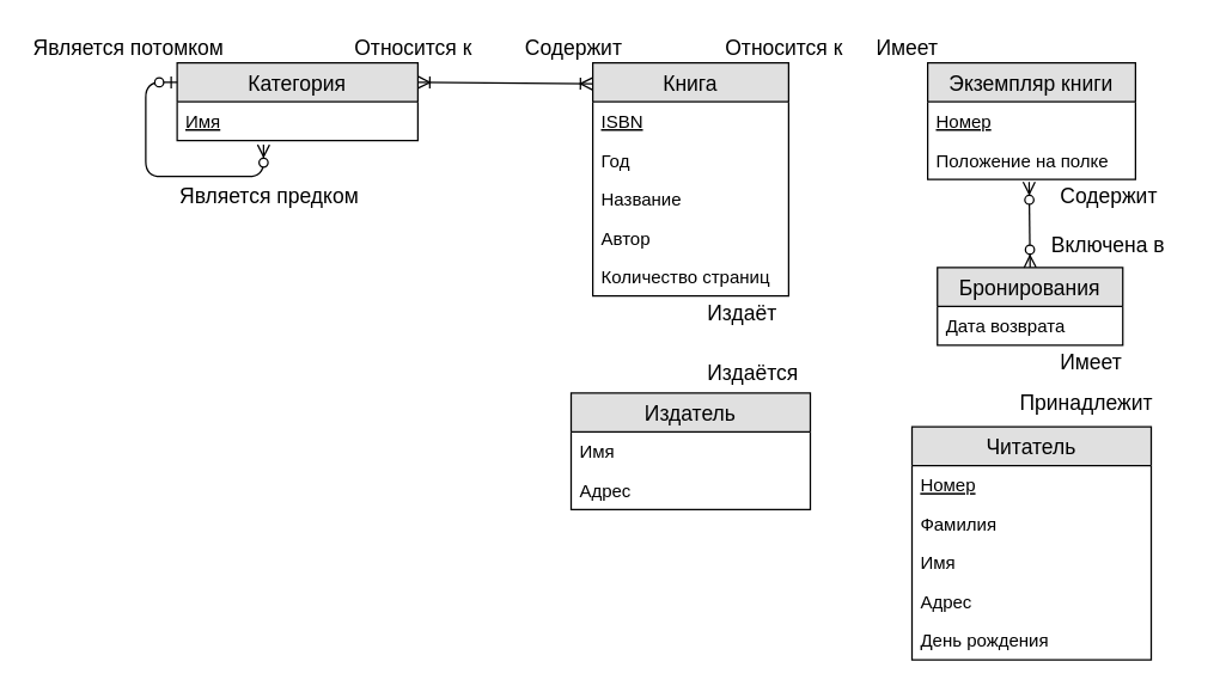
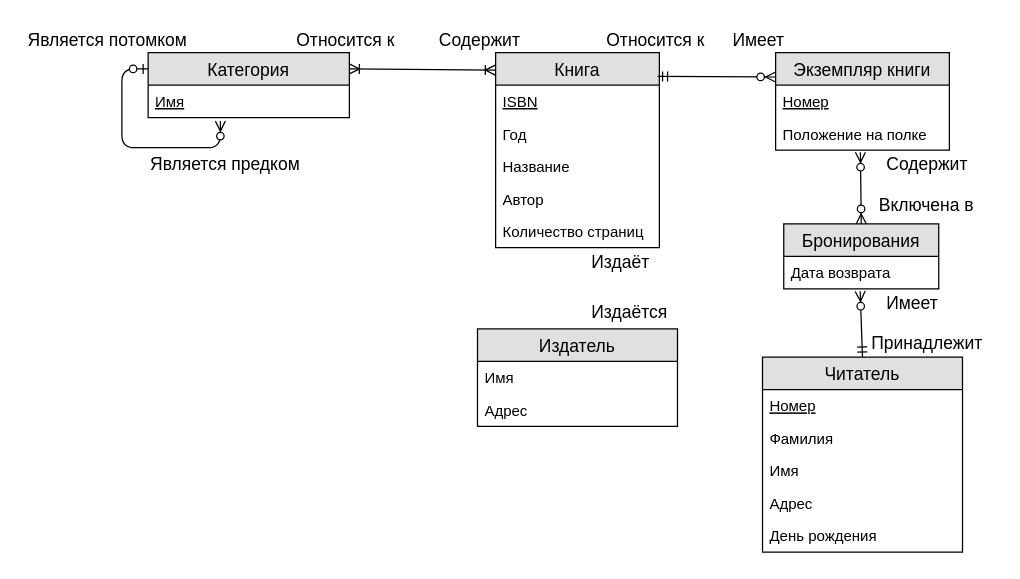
  <mxCell id="0" />
  <mxCell id="1" parent="0" />
  <mxCell id="2" value="Книга" style="swimlane;fontStyle=0;childLayout=stackLayout;horizontal=1;startSize=26;fillColor=#e0e0e0;horizontalStack=0;resizeParent=1;resizeParentMax=0;resizeLast=0;collapsible=1;marginBottom=0;swimlaneFillColor=#ffffff;align=center;fontSize=14;" parent="1" vertex="1"><mxGeometry x="396" y="41.5" width="131" height="156" as="geometry"><mxRectangle x="140" y="640" width="63" height="26" as="alternateBounds" /></mxGeometry></mxCell>
  <mxCell id="3" value="ISBN" style="text;strokeColor=none;fillColor=none;spacingLeft=4;spacingRight=4;overflow=hidden;rotatable=0;points=[[0,0.5],[1,0.5]];portConstraint=eastwest;fontSize=12;fontStyle=4" parent="2" vertex="1"><mxGeometry y="26" width="131" height="26" as="geometry" /></mxCell>
  <mxCell id="4" value="Год" style="text;strokeColor=none;fillColor=none;spacingLeft=4;spacingRight=4;overflow=hidden;rotatable=0;points=[[0,0.5],[1,0.5]];portConstraint=eastwest;fontSize=12;" parent="2" vertex="1"><mxGeometry y="52" width="131" height="26" as="geometry" /></mxCell>
  <mxCell id="5" value="Название" style="text;strokeColor=none;fillColor=none;spacingLeft=4;spacingRight=4;overflow=hidden;rotatable=0;points=[[0,0.5],[1,0.5]];portConstraint=eastwest;fontSize=12;" parent="2" vertex="1"><mxGeometry y="78" width="131" height="26" as="geometry" /></mxCell>
  <mxCell id="6" value="Автор" style="text;strokeColor=none;fillColor=none;spacingLeft=4;spacingRight=4;overflow=hidden;rotatable=0;points=[[0,0.5],[1,0.5]];portConstraint=eastwest;fontSize=12;" parent="2" vertex="1"><mxGeometry y="104" width="131" height="26" as="geometry" /></mxCell>
  <mxCell id="7" value="Количество страниц" style="text;strokeColor=none;fillColor=none;spacingLeft=4;spacingRight=4;overflow=hidden;rotatable=0;points=[[0,0.5],[1,0.5]];portConstraint=eastwest;fontSize=12;" parent="2" vertex="1"><mxGeometry y="130" width="131" height="26" as="geometry" /></mxCell>
  <mxCell id="8" value="Экземпляр книги" style="swimlane;fontStyle=0;childLayout=stackLayout;horizontal=1;startSize=26;fillColor=#e0e0e0;horizontalStack=0;resizeParent=1;resizeParentMax=0;resizeLast=0;collapsible=1;marginBottom=0;swimlaneFillColor=#ffffff;align=center;fontSize=14;" parent="1" vertex="1"><mxGeometry x="620" y="41.5" width="139" height="78" as="geometry" /></mxCell>
  <mxCell id="9" value="Номер" style="text;strokeColor=none;fillColor=none;spacingLeft=4;spacingRight=4;overflow=hidden;rotatable=0;points=[[0,0.5],[1,0.5]];portConstraint=eastwest;fontSize=12;fontStyle=4" parent="8" vertex="1"><mxGeometry y="26" width="139" height="26" as="geometry" /></mxCell>
  <mxCell id="10" value="Положение на полке" style="text;strokeColor=none;fillColor=none;spacingLeft=4;spacingRight=4;overflow=hidden;rotatable=0;points=[[0,0.5],[1,0.5]];portConstraint=eastwest;fontSize=12;" parent="8" vertex="1"><mxGeometry y="52" width="139" height="26" as="geometry" /></mxCell>
+ <mxCell id="11" value="" style="fontSize=12;html=1;endArrow=ERzeroToMany;startArrow=ERmandOne;entryX=0;entryY=0.25;entryDx=0;entryDy=0;exitX=0.989;exitY=0.122;exitDx=0;exitDy=0;exitPerimeter=0;" parent="1" source="2" target="8" edge="1"><mxGeometry width="100" height="100" relative="1" as="geometry"><mxPoint x="379" y="79" as="sourcePoint" /><mxPoint x="287" y="234" as="targetPoint" /></mxGeometry></mxCell>
  <mxCell id="12" value="Издатель" style="swimlane;fontStyle=0;childLayout=stackLayout;horizontal=1;startSize=26;fillColor=#e0e0e0;horizontalStack=0;resizeParent=1;resizeParentMax=0;resizeLast=0;collapsible=1;marginBottom=0;swimlaneFillColor=#ffffff;align=center;fontSize=14;" parent="1" vertex="1"><mxGeometry x="381.5" y="262.5" width="160" height="78" as="geometry" /></mxCell>
  <mxCell id="13" value="Имя" style="text;strokeColor=none;fillColor=none;spacingLeft=4;spacingRight=4;overflow=hidden;rotatable=0;points=[[0,0.5],[1,0.5]];portConstraint=eastwest;fontSize=12;fontStyle=0" parent="12" vertex="1"><mxGeometry y="26" width="160" height="26" as="geometry" /></mxCell>
  <mxCell id="14" value="Адрес" style="text;strokeColor=none;fillColor=none;spacingLeft=4;spacingRight=4;overflow=hidden;rotatable=0;points=[[0,0.5],[1,0.5]];portConstraint=eastwest;fontSize=12;" parent="12" vertex="1"><mxGeometry y="52" width="160" height="26" as="geometry" /></mxCell>
  <mxCell id="15" value="Категория" style="swimlane;fontStyle=0;childLayout=stackLayout;horizontal=1;startSize=26;fillColor=#e0e0e0;horizontalStack=0;resizeParent=1;resizeParentMax=0;resizeLast=0;collapsible=1;marginBottom=0;swimlaneFillColor=#ffffff;align=center;fontSize=14;" parent="1" vertex="1"><mxGeometry x="118" y="41.5" width="161" height="52" as="geometry" /></mxCell>
  <mxCell id="16" value="Имя" style="text;strokeColor=none;fillColor=none;spacingLeft=4;spacingRight=4;overflow=hidden;rotatable=0;points=[[0,0.5],[1,0.5]];portConstraint=eastwest;fontSize=12;fontStyle=4" parent="15" vertex="1"><mxGeometry y="26" width="161" height="26" as="geometry" /></mxCell>
  <mxCell id="17" value="" style="fontSize=12;html=1;endArrow=ERzeroToMany;startArrow=ERzeroToOne;rounded=1;strokeColor=#000000;exitX=0;exitY=0.25;exitDx=0;exitDy=0;entryX=0.359;entryY=1.107;entryDx=0;entryDy=0;entryPerimeter=0;edgeStyle=orthogonalEdgeStyle;" parent="15" source="15" target="16" edge="1"><mxGeometry width="100" height="100" relative="1" as="geometry"><mxPoint x="-40" y="96" as="sourcePoint" /><mxPoint x="-55" y="13" as="targetPoint" /><Array as="points"><mxPoint x="-21" y="13" /><mxPoint x="-21" y="76" /><mxPoint x="58" y="76" /></Array></mxGeometry></mxCell>
  <mxCell id="18" value="Читатель" style="swimlane;fontStyle=0;childLayout=stackLayout;horizontal=1;startSize=26;fillColor=#e0e0e0;horizontalStack=0;resizeParent=1;resizeParentMax=0;resizeLast=0;collapsible=1;marginBottom=0;swimlaneFillColor=#ffffff;align=center;fontSize=14;" parent="1" vertex="1"><mxGeometry x="609.5" y="285" width="160" height="156" as="geometry" /></mxCell>
  <mxCell id="19" value="Номер" style="text;strokeColor=none;fillColor=none;spacingLeft=4;spacingRight=4;overflow=hidden;rotatable=0;points=[[0,0.5],[1,0.5]];portConstraint=eastwest;fontSize=12;fontStyle=4" parent="18" vertex="1"><mxGeometry y="26" width="160" height="26" as="geometry" /></mxCell>
  <mxCell id="20" value="Фамилия" style="text;strokeColor=none;fillColor=none;spacingLeft=4;spacingRight=4;overflow=hidden;rotatable=0;points=[[0,0.5],[1,0.5]];portConstraint=eastwest;fontSize=12;" parent="18" vertex="1"><mxGeometry y="52" width="160" height="26" as="geometry" /></mxCell>
  <mxCell id="21" value="Имя" style="text;strokeColor=none;fillColor=none;spacingLeft=4;spacingRight=4;overflow=hidden;rotatable=0;points=[[0,0.5],[1,0.5]];portConstraint=eastwest;fontSize=12;" parent="18" vertex="1"><mxGeometry y="78" width="160" height="26" as="geometry" /></mxCell>
  <mxCell id="22" value="Адрес" style="text;strokeColor=none;fillColor=none;spacingLeft=4;spacingRight=4;overflow=hidden;rotatable=0;points=[[0,0.5],[1,0.5]];portConstraint=eastwest;fontSize=12;" parent="18" vertex="1"><mxGeometry y="104" width="160" height="26" as="geometry" /></mxCell>
  <mxCell id="23" value="День рождения" style="text;strokeColor=none;fillColor=none;spacingLeft=4;spacingRight=4;overflow=hidden;rotatable=0;points=[[0,0.5],[1,0.5]];portConstraint=eastwest;fontSize=12;" parent="18" vertex="1"><mxGeometry y="130" width="160" height="26" as="geometry" /></mxCell>
  <mxCell id="24" value="Бронирования" style="swimlane;fontStyle=0;childLayout=stackLayout;horizontal=1;startSize=26;fillColor=#e0e0e0;horizontalStack=0;resizeParent=1;resizeParentMax=0;resizeLast=0;collapsible=1;marginBottom=0;swimlaneFillColor=#ffffff;align=center;fontSize=14;" parent="1" vertex="1"><mxGeometry x="626.5" y="178.5" width="124" height="52" as="geometry" /></mxCell>
  <mxCell id="25" value="Дата возврата" style="text;strokeColor=none;fillColor=none;spacingLeft=4;spacingRight=4;overflow=hidden;rotatable=0;points=[[0,0.5],[1,0.5]];portConstraint=eastwest;fontSize=12;" parent="24" vertex="1"><mxGeometry y="26" width="124" height="26" as="geometry" /></mxCell>
  <mxCell id="26" value="" style="fontSize=12;html=1;endArrow=ERoneToMany;startArrow=ERoneToMany;strokeColor=#000000;exitX=1;exitY=0.25;exitDx=0;exitDy=0;entryX=-0.002;entryY=0.09;entryDx=0;entryDy=0;entryPerimeter=0;" parent="1" source="15" target="2" edge="1"><mxGeometry width="100" height="100" relative="1" as="geometry"><mxPoint x="118" y="93" as="sourcePoint" /><mxPoint x="200" y="76" as="targetPoint" /></mxGeometry></mxCell>
+ <mxCell id="27" value="" style="fontSize=12;html=1;endArrow=ERzeroToMany;startArrow=ERmandOne;strokeColor=#000000;exitX=0.5;exitY=0;exitDx=0;exitDy=0;entryX=0.493;entryY=1.073;entryDx=0;entryDy=0;entryPerimeter=0;" parent="1" source="18" target="25" edge="1"><mxGeometry width="100" height="100" relative="1" as="geometry"><mxPoint x="705" y="273.5" as="sourcePoint" /><mxPoint x="704.166" y="214.604" as="targetPoint" /></mxGeometry></mxCell>
  <mxCell id="28" value="&lt;font style=&quot;font-size: 14px&quot;&gt;Содержит&lt;/font&gt;" style="text;html=1;resizable=0;points=[];autosize=1;align=left;verticalAlign=top;spacingTop=-4;" parent="1" vertex="1"><mxGeometry x="706.5" y="119.5" width="75" height="14" as="geometry" /></mxCell>
  <mxCell id="29" value="&lt;font style=&quot;font-size: 14px&quot;&gt;Включена в&lt;/font&gt;" style="text;html=1;resizable=0;points=[];autosize=1;align=left;verticalAlign=top;spacingTop=-4;" parent="1" vertex="1"><mxGeometry x="701" y="152.5" width="86" height="14" as="geometry" /></mxCell>
  <mxCell id="30" value="&lt;font style=&quot;font-size: 14px&quot;&gt;Имеет&lt;/font&gt;" style="text;html=1;resizable=0;points=[];autosize=1;align=left;verticalAlign=top;spacingTop=-4;" parent="1" vertex="1"><mxGeometry x="706.5" y="230.5" width="52" height="14" as="geometry" /></mxCell>
- <mxCell id="31" value="&lt;font style=&quot;font-size: 14px&quot;&gt;Принадлежит&lt;/font&gt;" style="text;html=1;resizable=0;points=[];autosize=1;align=left;verticalAlign=top;spacingTop=-4;" parent="1" vertex="1"><mxGeometry x="679.5" y="257.5" width="99" height="14" as="geometry" /></mxCell>
+ <mxCell id="31" value="&lt;font style=&quot;font-size: 14px&quot;&gt;Принадлежит&lt;/font&gt;" style="text;html=1;resizable=0;points=[];autosize=1;align=left;verticalAlign=top;spacingTop=-4;" parent="1" vertex="1"><mxGeometry x="694.5" y="262.5" width="99" height="14" as="geometry" /></mxCell>
  <mxCell id="32" value="&lt;font style=&quot;font-size: 14px&quot;&gt;Имеет&lt;/font&gt;" style="text;html=1;resizable=0;points=[];autosize=1;align=left;verticalAlign=top;spacingTop=-4;" parent="1" vertex="1"><mxGeometry x="583.5" y="20.5" width="52" height="14" as="geometry" /></mxCell>
  <mxCell id="33" value="&lt;font style=&quot;font-size: 14px&quot;&gt;Относится к&lt;/font&gt;" style="text;html=1;resizable=0;points=[];autosize=1;align=left;verticalAlign=top;spacingTop=-4;" parent="1" vertex="1"><mxGeometry x="483" y="20.5" width="88" height="14" as="geometry" /></mxCell>
  <mxCell id="34" value="&lt;font style=&quot;font-size: 14px&quot;&gt;Содержит&lt;/font&gt;" style="text;html=1;resizable=0;points=[];autosize=1;align=left;verticalAlign=top;spacingTop=-4;" parent="1" vertex="1"><mxGeometry x="349" y="20.5" width="75" height="14" as="geometry" /></mxCell>
  <mxCell id="35" value="&lt;font style=&quot;font-size: 14px&quot;&gt;Относится к&lt;/font&gt;" style="text;html=1;resizable=0;points=[];autosize=1;align=left;verticalAlign=top;spacingTop=-4;" parent="1" vertex="1"><mxGeometry x="235" y="20.5" width="88" height="14" as="geometry" /></mxCell>
  <mxCell id="36" value="&lt;font style=&quot;font-size: 14px&quot;&gt;Издаёт&lt;br&gt;&lt;/font&gt;" style="text;html=1;resizable=0;points=[];autosize=1;align=left;verticalAlign=top;spacingTop=-4;" parent="1" vertex="1"><mxGeometry x="471" y="197.5" width="56" height="14" as="geometry" /></mxCell>
  <mxCell id="37" value="&lt;span style=&quot;font-size: 14px&quot;&gt;Издаётся&lt;/span&gt;" style="text;html=1;resizable=0;points=[];autosize=1;align=left;verticalAlign=top;spacingTop=-4;" parent="1" vertex="1"><mxGeometry x="471" y="237.5" width="71" height="14" as="geometry" /></mxCell>
  <mxCell id="38" value="&lt;font style=&quot;font-size: 14px&quot;&gt;Является потомком&lt;br&gt;&lt;/font&gt;" style="text;html=1;resizable=0;points=[];autosize=1;align=left;verticalAlign=top;spacingTop=-4;" parent="1" vertex="1"><mxGeometry x="20" y="20.5" width="137" height="14" as="geometry" /></mxCell>
  <mxCell id="39" value="&lt;font style=&quot;font-size: 14px&quot;&gt;Является предком&lt;/font&gt;" style="text;html=1;resizable=0;points=[];autosize=1;align=left;verticalAlign=top;spacingTop=-4;" parent="1" vertex="1"><mxGeometry x="118" y="119.5" width="130" height="14" as="geometry" /></mxCell>
  <mxCell id="40" value="" style="fontSize=12;html=1;endArrow=ERzeroToMany;endFill=1;startArrow=ERzeroToMany;entryX=0.5;entryY=0;entryDx=0;entryDy=0;exitX=0.488;exitY=1.065;exitDx=0;exitDy=0;exitPerimeter=0;" edge="1" parent="1" source="10" target="24"><mxGeometry width="100" height="100" relative="1" as="geometry"><mxPoint x="76" y="355" as="sourcePoint" /><mxPoint x="176" y="255" as="targetPoint" /></mxGeometry></mxCell>
